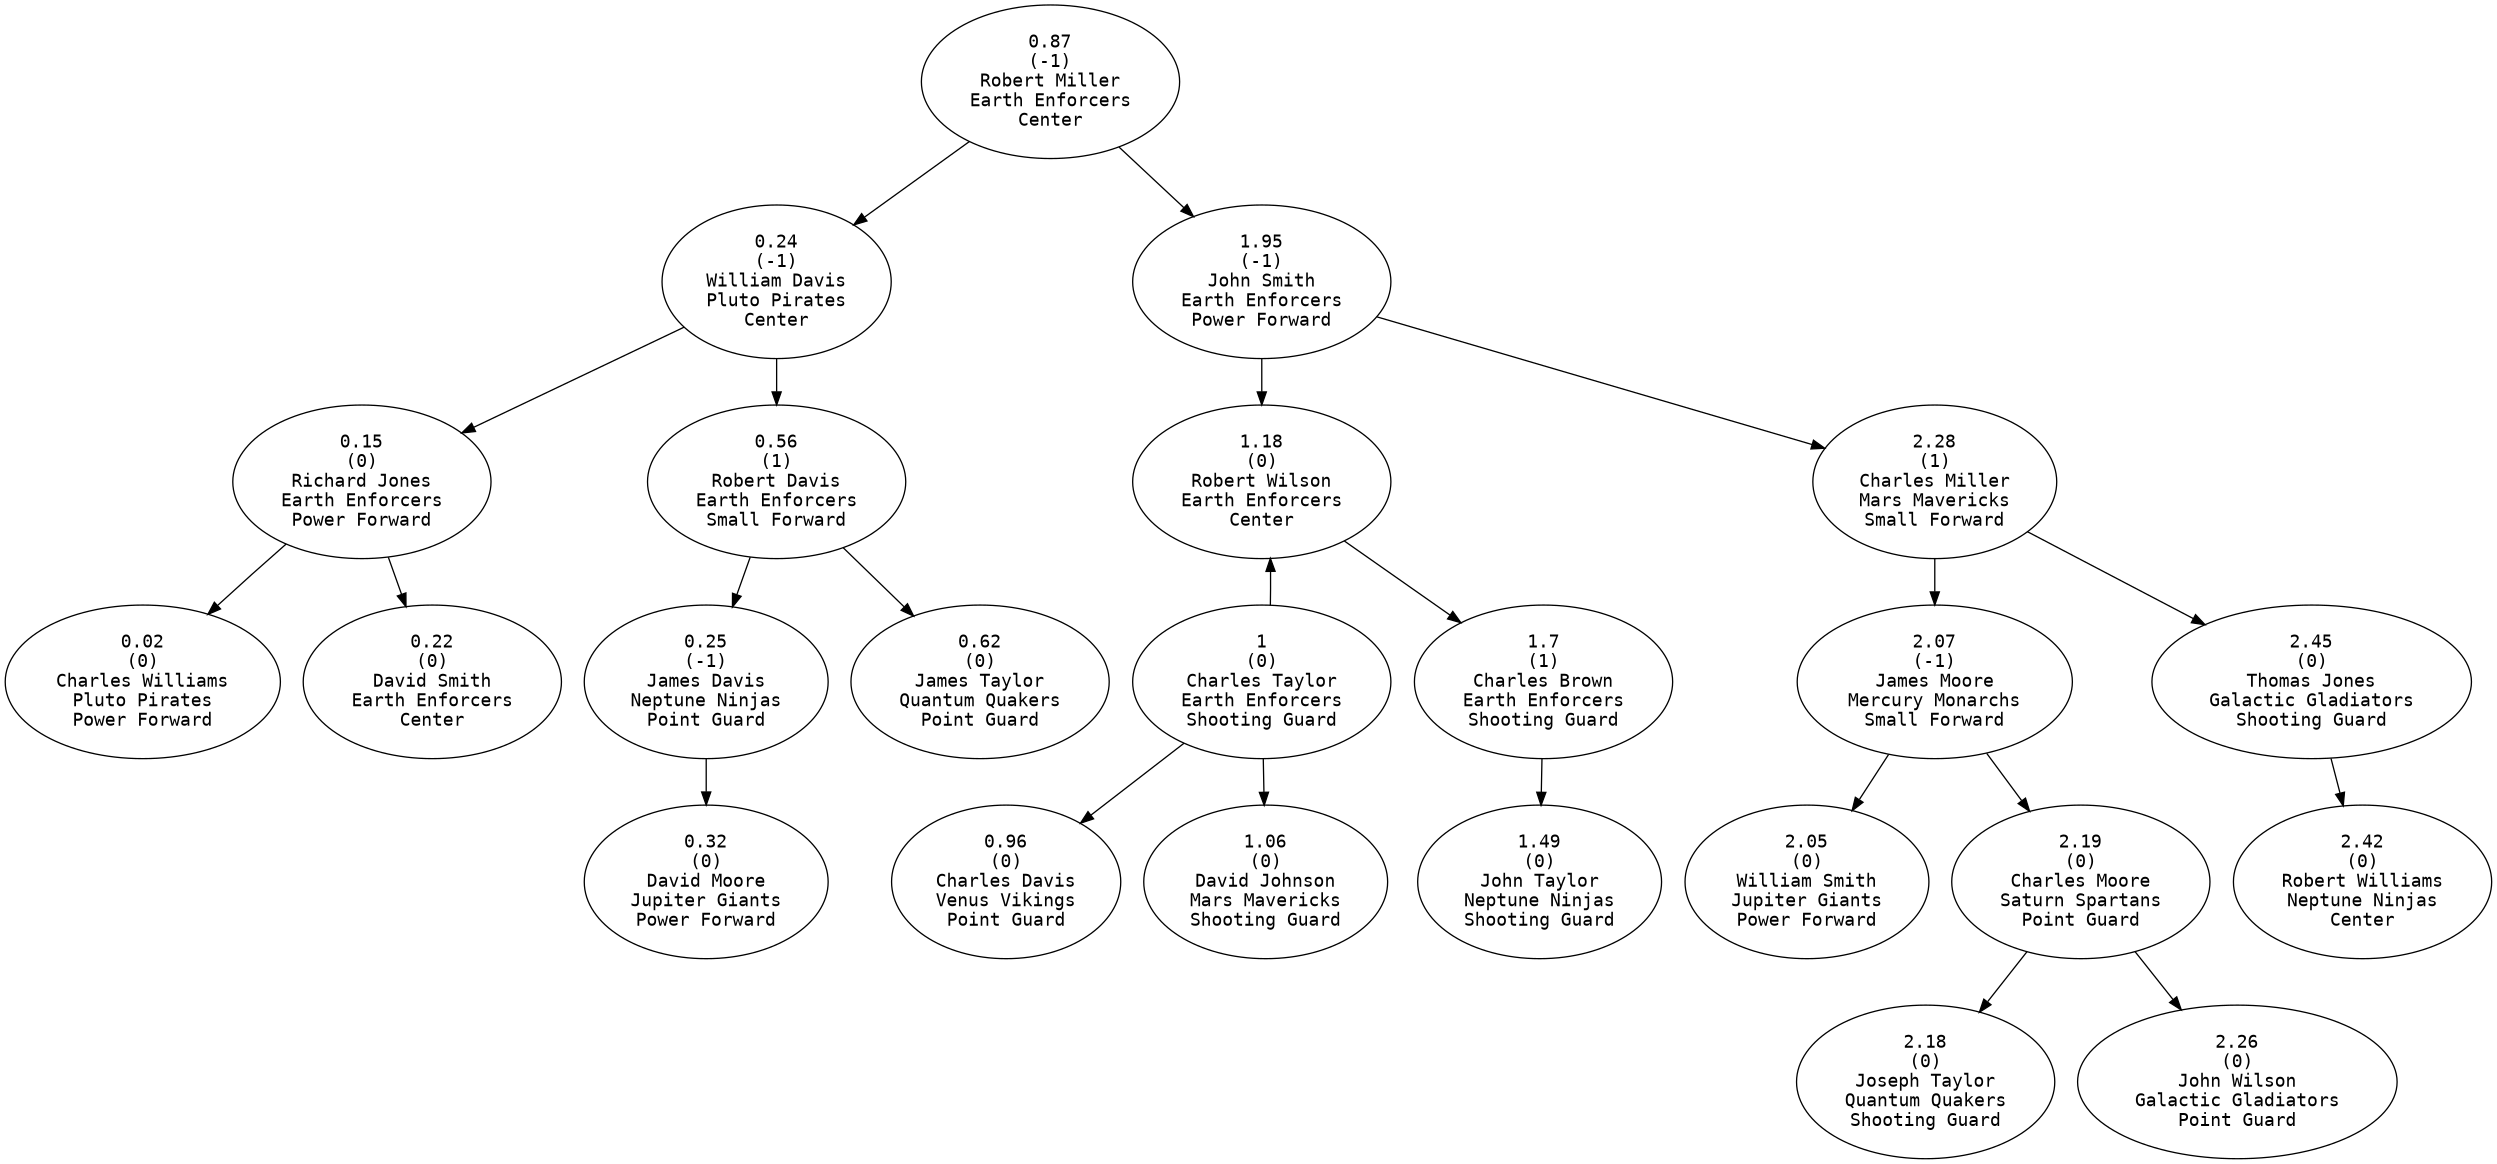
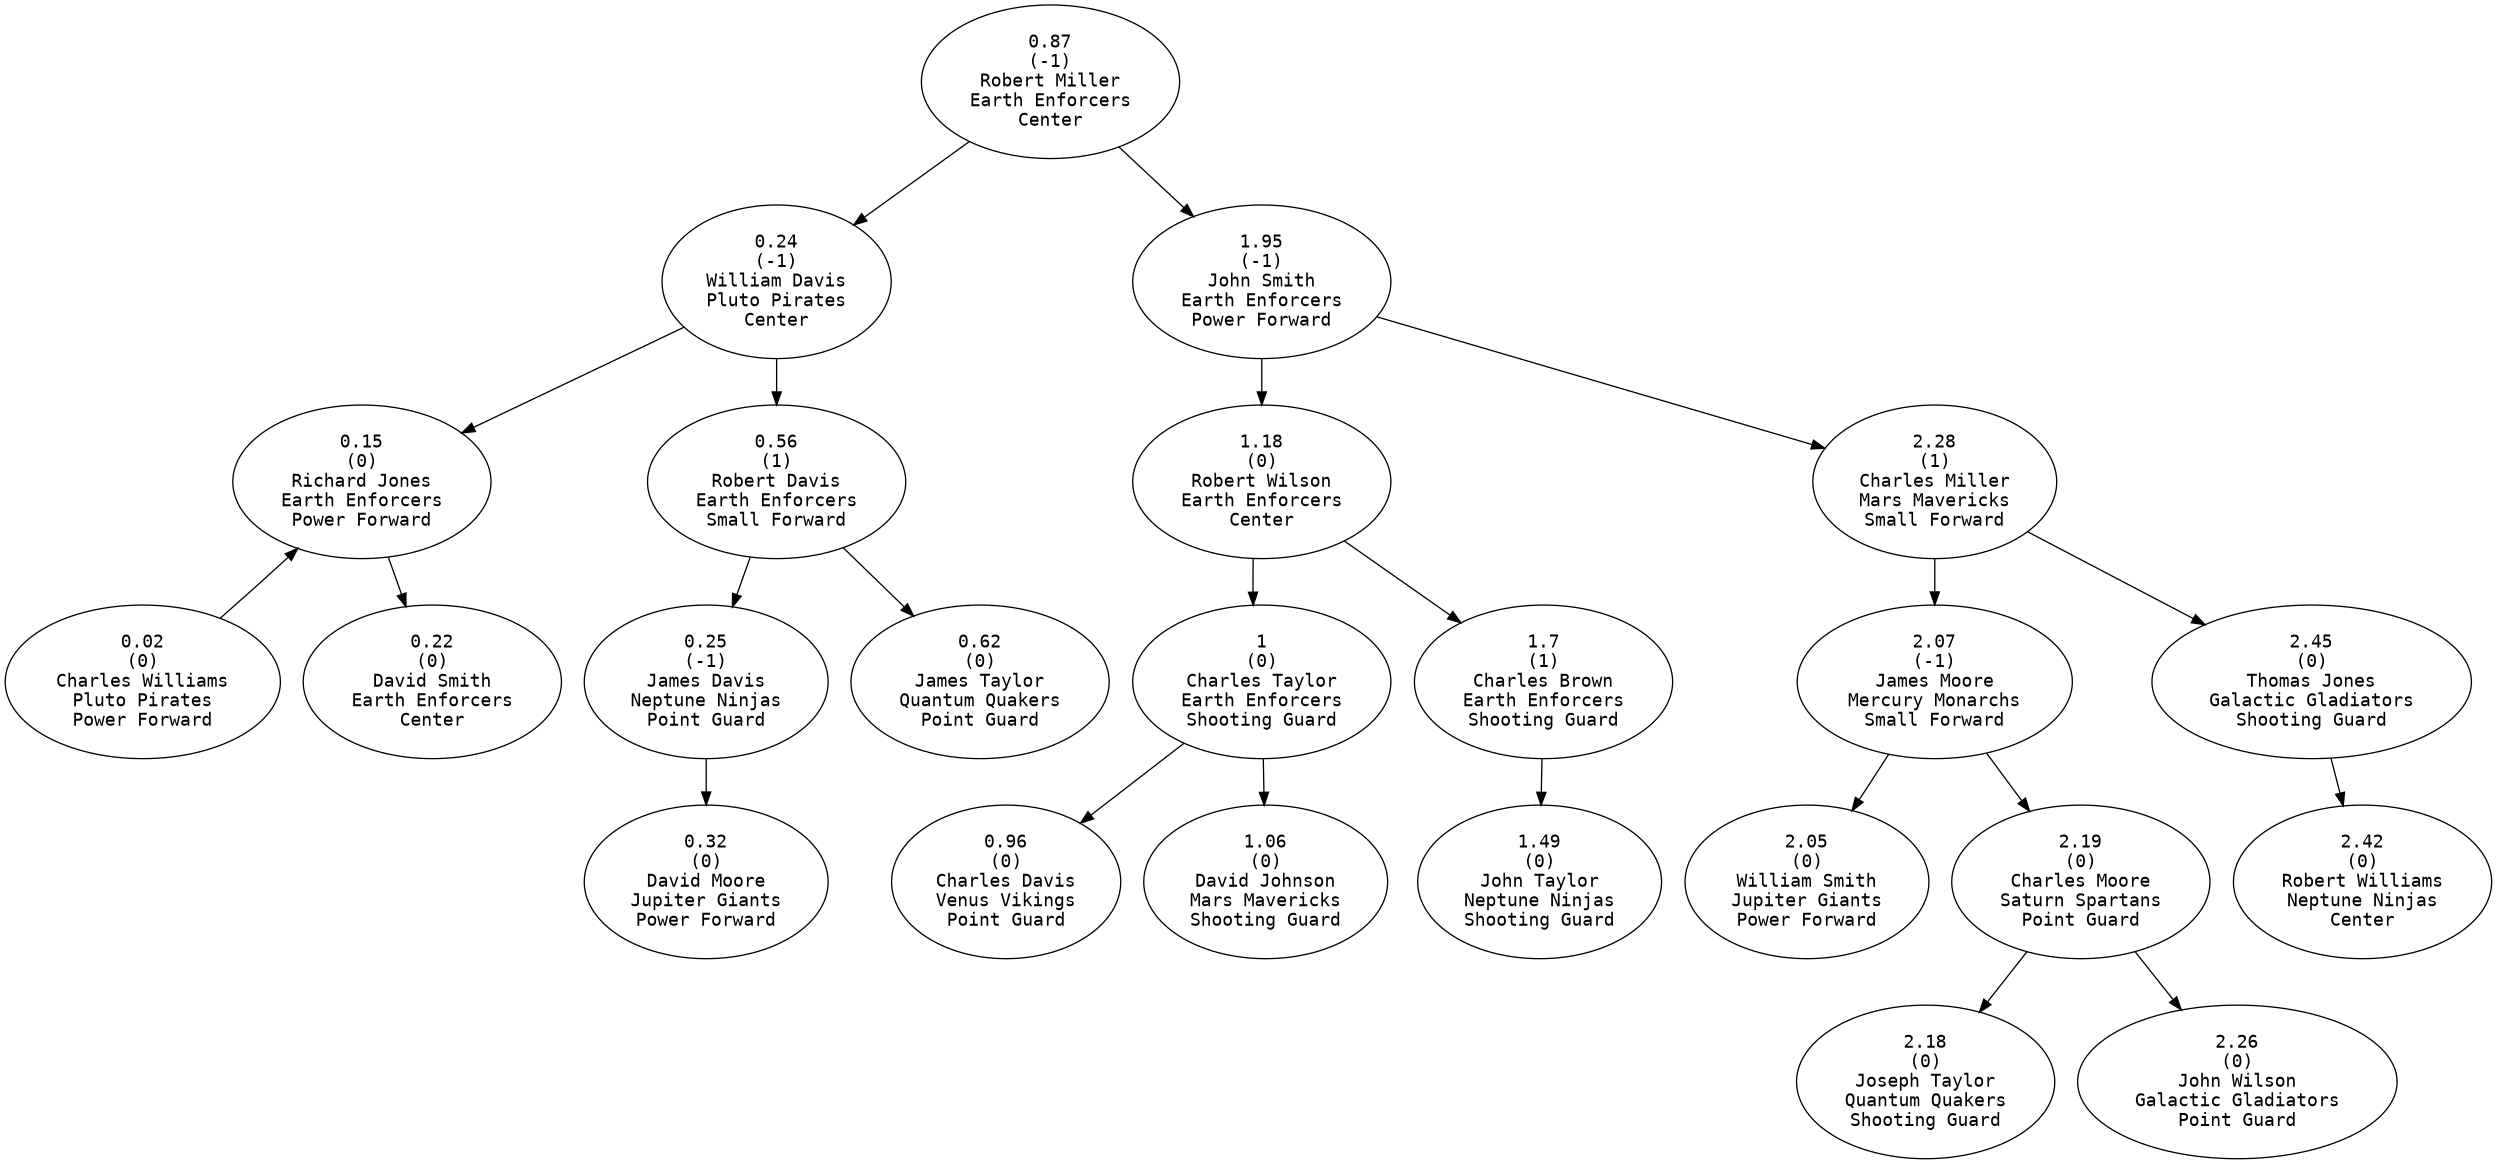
  digraph {
    fontname="DejaVu Sans Mono"
    node [fontname="DejaVu Sans Mono"]
    edge [fontname="DejaVu Sans Mono"]
    n1 [label="0.87\n(-1)\nRobert Miller\nEarth Enforcers\nCenter"]
    n2 [label="0.24\n(-1)\nWilliam Davis\nPluto Pirates\nCenter"]
    n3 [label="1.95\n(-1)\nJohn Smith\nEarth Enforcers\nPower Forward"]
    n4 [label="0.15\n(0)\nRichard Jones\nEarth Enforcers\nPower Forward"]
    n5 [label="0.56\n(1)\nRobert Davis\nEarth Enforcers\nSmall Forward"]
    n6 [label="1.18\n(0)\nRobert Wilson\nEarth Enforcers\nCenter"]
    n7 [label="2.28\n(1)\nCharles Miller\nMars Mavericks\nSmall Forward"]
    n8 [label="0.02\n(0)\nCharles Williams\nPluto Pirates\nPower Forward"]
    n9 [label="0.22\n(0)\nDavid Smith\nEarth Enforcers\nCenter"]
    n10 [label="0.25\n(-1)\nJames Davis\nNeptune Ninjas\nPoint Guard"]
    n11 [label="0.62\n(0)\nJames Taylor\nQuantum Quakers\nPoint Guard"]
    n12 [label="0.32\n(0)\nDavid Moore\nJupiter Giants\nPower Forward"]
    n13 [label="1\n(0)\nCharles Taylor\nEarth Enforcers\nShooting Guard"]
    n14 [label="1.7\n(1)\nCharles Brown\nEarth Enforcers\nShooting Guard"]
    n15 [label="2.07\n(-1)\nJames Moore\nMercury Monarchs\nSmall Forward"]
    n16 [label="2.45\n(0)\nThomas Jones\nGalactic Gladiators\nShooting Guard"]
    n17 [label="0.96\n(0)\nCharles Davis\nVenus Vikings\nPoint Guard"]
    n18 [label="1.06\n(0)\nDavid Johnson\nMars Mavericks\nShooting Guard"]
    n19 [label="1.49\n(0)\nJohn Taylor\nNeptune Ninjas\nShooting Guard"]
    n20 [label="2.05\n(0)\nWilliam Smith\nJupiter Giants\nPower Forward"]
    n21 [label="2.19\n(0)\nCharles Moore\nSaturn Spartans\nPoint Guard"]
    n22 [label="2.42\n(0)\nRobert Williams\nNeptune Ninjas\nCenter"]
    n23 [label="2.18\n(0)\nJoseph Taylor\nQuantum Quakers\nShooting Guard"]
    n24 [label="2.26\n(0)\nJohn Wilson\nGalactic Gladiators\nPoint Guard"]
    n1 -> n2
    n1 -> n3
    n2 -> n4
    n2 -> n5
    n3 -> n6
    n3 -> n7
-   n4 -> n8
+   n8 -> n4
    n4 -> n9
    n5 -> n10
    n5 -> n11
-   n13 -> n6
+   n6 -> n13
    n6 -> n14
    n7 -> n15
    n7 -> n16
    n10 -> n12
    n13 -> n17
    n13 -> n18
    n14 -> n19
    n15 -> n20
    n15 -> n21
    n16 -> n22
    n21 -> n23
    n21 -> n24
  }
